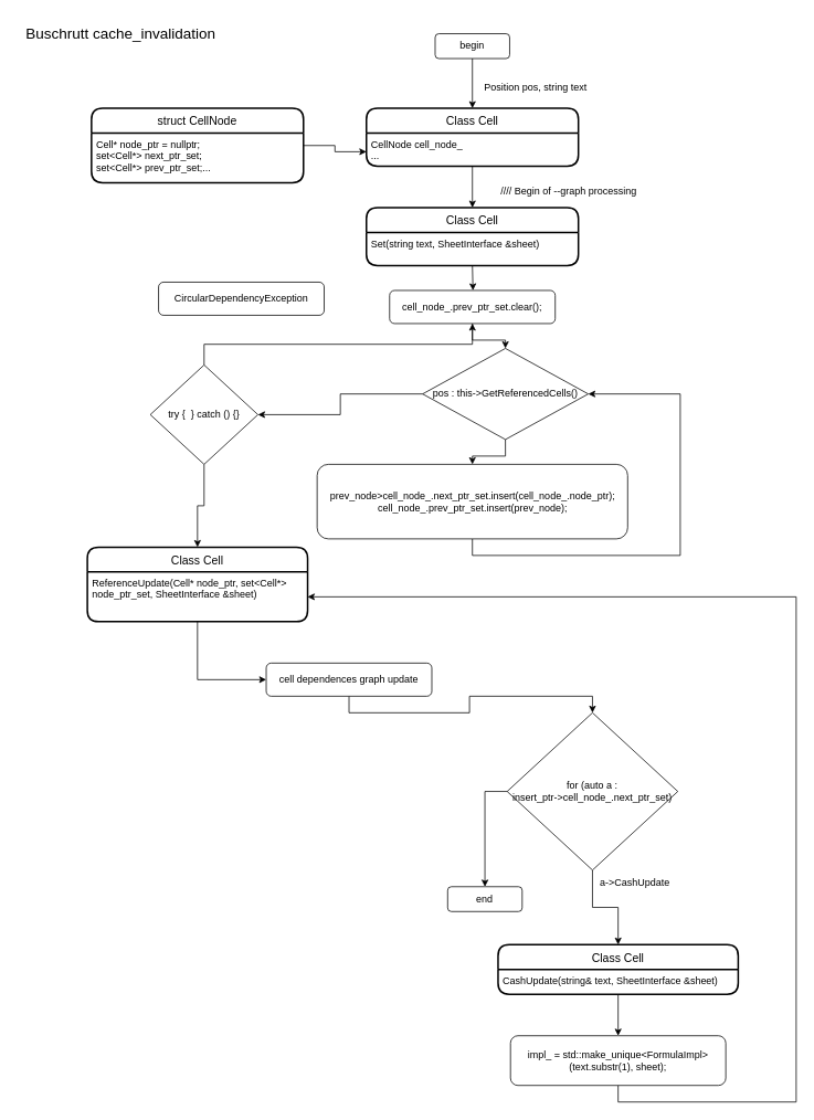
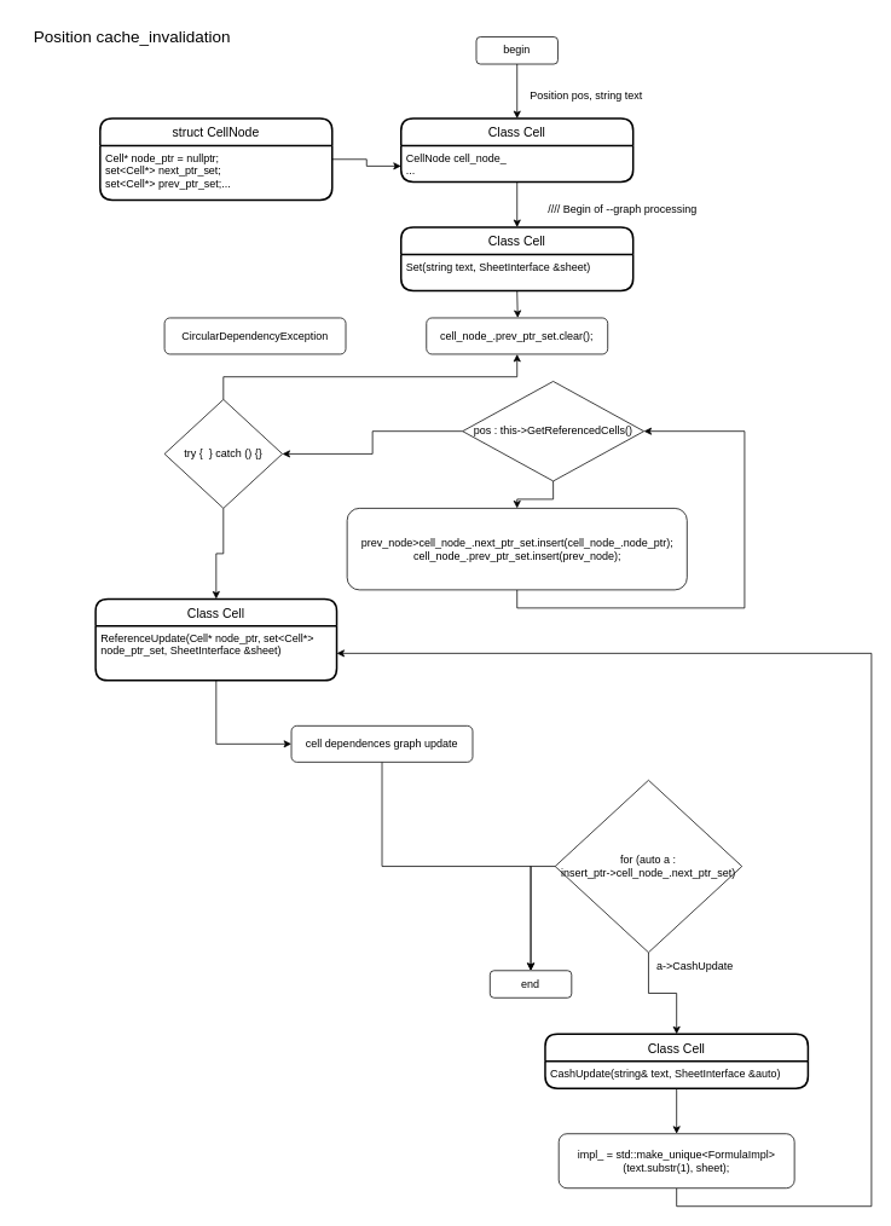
  <mxCell id="0" />
  <mxCell id="1" parent="0" />
  <mxCell id="2" value="Class Cell" style="swimlane;childLayout=stackLayout;horizontal=1;startSize=30;horizontalStack=0;rounded=1;fontSize=14;fontStyle=0;strokeWidth=2;resizeParent=0;resizeLast=1;shadow=0;dashed=0;align=center;" vertex="1" parent="1"><mxGeometry x="442" y="130" width="256" height="70" as="geometry" /></mxCell>
  <mxCell id="3" value="CellNode cell_node_&#10;..." style="align=left;strokeColor=none;fillColor=none;spacingLeft=4;fontSize=12;verticalAlign=top;resizable=0;rotatable=0;part=1;" vertex="1" parent="2"><mxGeometry y="30" width="256" height="40" as="geometry" /></mxCell>
- <mxCell id="4" value="&lt;font style=&quot;font-size: 18px;&quot;&gt;Buschrutt cache_invalidation&lt;/font&gt;" style="text;html=1;align=center;verticalAlign=middle;resizable=0;points=[];autosize=1;strokeColor=none;fillColor=none;" vertex="1" parent="1"><mxGeometry x="20" y="20" width="250" height="40" as="geometry" /></mxCell>
+ <mxCell id="4" value="&lt;font style=&quot;font-size: 18px;&quot;&gt;Position cache_invalidation&lt;/font&gt;" style="text;html=1;align=center;verticalAlign=middle;resizable=0;points=[];autosize=1;strokeColor=none;fillColor=none;" vertex="1" parent="1"><mxGeometry x="20" y="20" width="250" height="40" as="geometry" /></mxCell>
  <mxCell id="5" style="edgeStyle=orthogonalEdgeStyle;rounded=0;orthogonalLoop=1;jettySize=auto;html=1;exitX=0.5;exitY=1;exitDx=0;exitDy=0;entryX=0.5;entryY=0;entryDx=0;entryDy=0;fontSize=12;" edge="1" parent="1" source="6" target="2"><mxGeometry relative="1" as="geometry" /></mxCell>
  <mxCell id="6" value="begin" style="rounded=1;whiteSpace=wrap;html=1;" vertex="1" parent="1"><mxGeometry x="525" y="40" width="90" height="30" as="geometry" /></mxCell>
  <mxCell id="7" value="Position pos, string text" style="text;html=1;align=center;verticalAlign=middle;resizable=0;points=[];autosize=1;strokeColor=none;fillColor=none;fontSize=12;" vertex="1" parent="1"><mxGeometry x="570.5" y="90" width="150" height="30" as="geometry" /></mxCell>
  <mxCell id="8" value="end" style="rounded=1;whiteSpace=wrap;html=1;" vertex="1" parent="1"><mxGeometry x="540.12" y="1070" width="90" height="30" as="geometry" /></mxCell>
  <mxCell id="9" value="struct CellNode" style="swimlane;childLayout=stackLayout;horizontal=1;startSize=30;horizontalStack=0;rounded=1;fontSize=14;fontStyle=0;strokeWidth=2;resizeParent=0;resizeLast=1;shadow=0;dashed=0;align=center;" vertex="1" parent="1"><mxGeometry x="110" y="130" width="256" height="90" as="geometry" /></mxCell>
  <mxCell id="10" value="Cell* node_ptr = nullptr; &#10;set&lt;Cell*&gt; next_ptr_set; &#10;set&lt;Cell*&gt; prev_ptr_set;..." style="align=left;strokeColor=none;fillColor=none;spacingLeft=4;fontSize=12;verticalAlign=top;resizable=0;rotatable=0;part=1;" vertex="1" parent="9"><mxGeometry y="30" width="256" height="60" as="geometry" /></mxCell>
  <mxCell id="11" style="edgeStyle=orthogonalEdgeStyle;rounded=0;orthogonalLoop=1;jettySize=auto;html=1;exitX=1;exitY=0.25;exitDx=0;exitDy=0;entryX=0;entryY=0.75;entryDx=0;entryDy=0;fontSize=12;" edge="1" parent="1" source="10" target="2"><mxGeometry relative="1" as="geometry" /></mxCell>
  <mxCell id="12" value="//// Begin of --graph processing" style="text;html=1;align=center;verticalAlign=middle;resizable=0;points=[];autosize=1;strokeColor=none;fillColor=none;fontSize=12;" vertex="1" parent="1"><mxGeometry x="591" y="215" width="190" height="30" as="geometry" /></mxCell>
  <mxCell id="13" value="Class Cell" style="swimlane;childLayout=stackLayout;horizontal=1;startSize=30;horizontalStack=0;rounded=1;fontSize=14;fontStyle=0;strokeWidth=2;resizeParent=0;resizeLast=1;shadow=0;dashed=0;align=center;" vertex="1" parent="1"><mxGeometry x="442" y="250" width="256" height="70" as="geometry" /></mxCell>
  <mxCell id="14" value="Set(string text, SheetInterface &amp;sheet)" style="align=left;strokeColor=none;fillColor=none;spacingLeft=4;fontSize=12;verticalAlign=top;resizable=0;rotatable=0;part=1;" vertex="1" parent="13"><mxGeometry y="30" width="256" height="40" as="geometry" /></mxCell>
  <mxCell id="15" style="edgeStyle=orthogonalEdgeStyle;rounded=0;orthogonalLoop=1;jettySize=auto;html=1;exitX=0.5;exitY=1;exitDx=0;exitDy=0;entryX=0.5;entryY=0;entryDx=0;entryDy=0;fontSize=12;" edge="1" parent="1" source="3" target="13"><mxGeometry relative="1" as="geometry" /></mxCell>
  <mxCell id="16" style="edgeStyle=orthogonalEdgeStyle;rounded=0;orthogonalLoop=1;jettySize=auto;html=1;exitX=0.5;exitY=1;exitDx=0;exitDy=0;fontSize=12;" edge="1" parent="1" source="14"><mxGeometry relative="1" as="geometry"><mxPoint x="570.667" y="350" as="targetPoint" /></mxGeometry></mxCell>
- <mxCell id="17" style="edgeStyle=orthogonalEdgeStyle;rounded=0;orthogonalLoop=1;jettySize=auto;html=1;exitX=0.5;exitY=1;exitDx=0;exitDy=0;entryX=0.5;entryY=0;entryDx=0;entryDy=0;fontSize=12;" edge="1" parent="1" source="18" target="21"><mxGeometry relative="1" as="geometry" /></mxCell>
  <mxCell id="18" value="cell_node_.prev_ptr_set.clear();" style="rounded=1;whiteSpace=wrap;html=1;" vertex="1" parent="1"><mxGeometry x="470" y="350" width="200" height="40" as="geometry" /></mxCell>
  <mxCell id="19" style="edgeStyle=orthogonalEdgeStyle;rounded=0;orthogonalLoop=1;jettySize=auto;html=1;exitX=0.5;exitY=1;exitDx=0;exitDy=0;entryX=0.5;entryY=0;entryDx=0;entryDy=0;fontSize=12;" edge="1" parent="1" source="21" target="23"><mxGeometry relative="1" as="geometry" /></mxCell>
  <mxCell id="20" style="edgeStyle=orthogonalEdgeStyle;rounded=0;orthogonalLoop=1;jettySize=auto;html=1;exitX=0;exitY=0.5;exitDx=0;exitDy=0;entryX=1;entryY=0.5;entryDx=0;entryDy=0;fontSize=12;" edge="1" parent="1" source="21" target="26"><mxGeometry relative="1" as="geometry" /></mxCell>
  <mxCell id="21" value="pos : this-&amp;gt;GetReferencedCells()" style="rhombus;whiteSpace=wrap;html=1;" vertex="1" parent="1"><mxGeometry x="509.87" y="420" width="200" height="110" as="geometry" /></mxCell>
  <mxCell id="22" style="edgeStyle=orthogonalEdgeStyle;rounded=0;orthogonalLoop=1;jettySize=auto;html=1;exitX=0.5;exitY=1;exitDx=0;exitDy=0;entryX=1;entryY=0.5;entryDx=0;entryDy=0;fontSize=12;" edge="1" parent="1" source="23" target="21"><mxGeometry relative="1" as="geometry"><Array as="points"><mxPoint x="570" y="670" /><mxPoint x="821" y="670" /><mxPoint x="821" y="475" /></Array></mxGeometry></mxCell>
  <mxCell id="23" value="prev_node&amp;gt;cell_node_.next_ptr_set.insert(cell_node_.node_ptr); cell_node_.prev_ptr_set.insert(prev_node);" style="rounded=1;whiteSpace=wrap;html=1;" vertex="1" parent="1"><mxGeometry x="382.5" y="560" width="375" height="90" as="geometry" /></mxCell>
  <mxCell id="24" style="edgeStyle=orthogonalEdgeStyle;rounded=0;orthogonalLoop=1;jettySize=auto;html=1;exitX=0.5;exitY=0;exitDx=0;exitDy=0;fontSize=12;" edge="1" parent="1" source="26" target="18"><mxGeometry relative="1" as="geometry" /></mxCell>
  <mxCell id="25" style="edgeStyle=orthogonalEdgeStyle;rounded=0;orthogonalLoop=1;jettySize=auto;html=1;exitX=0.5;exitY=1;exitDx=0;exitDy=0;entryX=0.5;entryY=0;entryDx=0;entryDy=0;fontSize=12;" edge="1" parent="1" source="26" target="28"><mxGeometry relative="1" as="geometry" /></mxCell>
  <mxCell id="26" value="try {&amp;nbsp; } catch () {}" style="rhombus;whiteSpace=wrap;html=1;" vertex="1" parent="1"><mxGeometry x="181" y="440" width="130" height="120" as="geometry" /></mxCell>
- <mxCell id="27" value="CircularDependencyException" style="rounded=1;whiteSpace=wrap;html=1;" vertex="1" parent="1"><mxGeometry x="191" y="340" width="200" height="40" as="geometry" /></mxCell>
+ <mxCell id="27" value="CircularDependencyException" style="rounded=1;whiteSpace=wrap;html=1;" vertex="1" parent="1"><mxGeometry x="181" y="350" width="200" height="40" as="geometry" /></mxCell>
  <mxCell id="28" value="Class Cell" style="swimlane;childLayout=stackLayout;horizontal=1;startSize=30;horizontalStack=0;rounded=1;fontSize=14;fontStyle=0;strokeWidth=2;resizeParent=0;resizeLast=1;shadow=0;dashed=0;align=center;" vertex="1" parent="1"><mxGeometry x="105" y="660" width="266" height="90" as="geometry" /></mxCell>
  <mxCell id="29" value="ReferenceUpdate(Cell* node_ptr, set&lt;Cell*&gt; &#10;node_ptr_set, SheetInterface &amp;sheet)" style="align=left;strokeColor=none;fillColor=none;spacingLeft=4;fontSize=12;verticalAlign=top;resizable=0;rotatable=0;part=1;" vertex="1" parent="28"><mxGeometry y="30" width="266" height="60" as="geometry" /></mxCell>
  <mxCell id="30" style="edgeStyle=orthogonalEdgeStyle;rounded=0;orthogonalLoop=1;jettySize=auto;html=1;exitX=0.5;exitY=1;exitDx=0;exitDy=0;entryX=0;entryY=0.5;entryDx=0;entryDy=0;fontSize=12;" edge="1" parent="1" source="28" target="32"><mxGeometry relative="1" as="geometry"><mxPoint x="280" y="805" as="sourcePoint" /></mxGeometry></mxCell>
- <mxCell id="31" style="edgeStyle=orthogonalEdgeStyle;rounded=0;orthogonalLoop=1;jettySize=auto;html=1;exitX=0.5;exitY=1;exitDx=0;exitDy=0;entryX=0.5;entryY=0;entryDx=0;entryDy=0;fontSize=12;" edge="1" parent="1" source="32" target="35"><mxGeometry relative="1" as="geometry" /></mxCell>
+ <mxCell id="31" style="edgeStyle=orthogonalEdgeStyle;rounded=0;orthogonalLoop=1;jettySize=auto;html=1;exitX=0.5;exitY=1;exitDx=0;exitDy=0;fontSize=12;" edge="1" parent="1" source="32" target="8"><mxGeometry relative="1" as="geometry" /></mxCell>
  <mxCell id="32" value="cell dependences graph update" style="rounded=1;whiteSpace=wrap;html=1;" vertex="1" parent="1"><mxGeometry x="321" y="800" width="200" height="40" as="geometry" /></mxCell>
  <mxCell id="33" style="edgeStyle=orthogonalEdgeStyle;rounded=0;orthogonalLoop=1;jettySize=auto;html=1;exitX=0;exitY=0.5;exitDx=0;exitDy=0;entryX=0.5;entryY=0;entryDx=0;entryDy=0;fontSize=12;" edge="1" parent="1" source="35" target="8"><mxGeometry relative="1" as="geometry" /></mxCell>
  <mxCell id="34" style="edgeStyle=orthogonalEdgeStyle;rounded=0;orthogonalLoop=1;jettySize=auto;html=1;exitX=0.5;exitY=1;exitDx=0;exitDy=0;entryX=0.5;entryY=0;entryDx=0;entryDy=0;fontSize=12;" edge="1" parent="1" source="35" target="36"><mxGeometry relative="1" as="geometry" /></mxCell>
  <mxCell id="35" value="for (auto a : &lt;br&gt;insert_ptr-&amp;gt;cell_node_.next_ptr_set)" style="rhombus;whiteSpace=wrap;html=1;" vertex="1" parent="1"><mxGeometry x="611.94" y="860" width="206.12" height="190" as="geometry" /></mxCell>
  <mxCell id="36" value="Class Cell" style="swimlane;childLayout=stackLayout;horizontal=1;startSize=30;horizontalStack=0;rounded=1;fontSize=14;fontStyle=0;strokeWidth=2;resizeParent=0;resizeLast=1;shadow=0;dashed=0;align=center;" vertex="1" parent="1"><mxGeometry x="601" y="1140" width="290" height="60" as="geometry" /></mxCell>
- <mxCell id="37" value="CashUpdate(string&amp; text, SheetInterface &amp;sheet)" style="align=left;strokeColor=none;fillColor=none;spacingLeft=4;fontSize=12;verticalAlign=top;resizable=0;rotatable=0;part=1;" vertex="1" parent="36"><mxGeometry y="30" width="290" height="30" as="geometry" /></mxCell>
+ <mxCell id="37" value="CashUpdate(string&amp; text, SheetInterface &amp;auto)" style="align=left;strokeColor=none;fillColor=none;spacingLeft=4;fontSize=12;verticalAlign=top;resizable=0;rotatable=0;part=1;" vertex="1" parent="36"><mxGeometry y="30" width="290" height="30" as="geometry" /></mxCell>
  <mxCell id="38" value="a-&amp;gt;CashUpdate" style="text;html=1;align=center;verticalAlign=middle;resizable=0;points=[];autosize=1;strokeColor=none;fillColor=none;fontSize=12;" vertex="1" parent="1"><mxGeometry x="711" y="1050" width="110" height="30" as="geometry" /></mxCell>
  <mxCell id="39" style="edgeStyle=orthogonalEdgeStyle;rounded=0;orthogonalLoop=1;jettySize=auto;html=1;exitX=0.5;exitY=1;exitDx=0;exitDy=0;entryX=1;entryY=0.5;entryDx=0;entryDy=0;fontSize=12;" edge="1" parent="1" source="40" target="29"><mxGeometry relative="1" as="geometry"><Array as="points"><mxPoint x="746" y="1330" /><mxPoint x="961" y="1330" /><mxPoint x="961" y="720" /></Array></mxGeometry></mxCell>
  <mxCell id="40" value="impl_ = std::make_unique&amp;lt;FormulaImpl&amp;gt;(text.substr(1), sheet);" style="rounded=1;whiteSpace=wrap;html=1;" vertex="1" parent="1"><mxGeometry x="616" y="1250" width="260" height="60" as="geometry" /></mxCell>
  <mxCell id="41" style="edgeStyle=orthogonalEdgeStyle;rounded=0;orthogonalLoop=1;jettySize=auto;html=1;exitX=0.5;exitY=1;exitDx=0;exitDy=0;entryX=0.5;entryY=0;entryDx=0;entryDy=0;fontSize=12;" edge="1" parent="1" source="37" target="40"><mxGeometry relative="1" as="geometry" /></mxCell>
